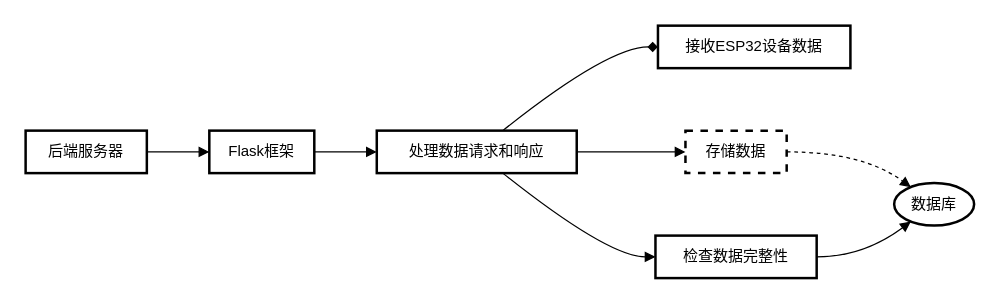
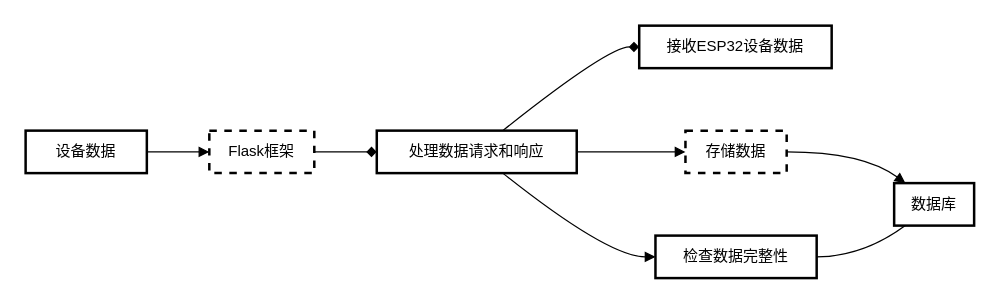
  <mxCell id="0" />
  <mxCell id="1" parent="0" />
- <mxCell id="2" value="后端服务器" style="whiteSpace=wrap;strokeWidth=2;" vertex="1" parent="1"><mxGeometry y="104" width="97" height="34" as="geometry" x="20" /></mxCell>
- <mxCell id="3" value="Flask框架" style="whiteSpace=wrap;strokeWidth=2;" vertex="1" parent="1"><mxGeometry x="167" y="104" width="84" height="34" as="geometry" /></mxCell>
+ <mxCell id="2" value="设备数据" style="whiteSpace=wrap;strokeWidth=2;" vertex="1" parent="1"><mxGeometry y="104" width="97" height="34" as="geometry" x="20" /></mxCell>
+ <mxCell id="3" value="Flask框架" style="whiteSpace=wrap;strokeWidth=2;dashed=1;" vertex="1" parent="1"><mxGeometry x="167" y="104" width="84" height="34" as="geometry" /></mxCell>
  <mxCell id="4" value="处理数据请求和响应" style="whiteSpace=wrap;strokeWidth=2;" vertex="1" parent="1"><mxGeometry x="301" y="104" width="160" height="34" as="geometry" /></mxCell>
- <mxCell id="5" value="接收ESP32设备数据" style="whiteSpace=wrap;strokeWidth=2;" vertex="1" parent="1"><mxGeometry x="526" y="20" width="154" height="34" as="geometry" /></mxCell>
+ <mxCell id="5" value="接收ESP32设备数据" style="whiteSpace=wrap;strokeWidth=2;" vertex="1" parent="1"><mxGeometry x="511" width="154" height="34" as="geometry" y="20" /></mxCell>
  <mxCell id="6" value="存储数据" style="whiteSpace=wrap;strokeWidth=2;dashed=1;" vertex="1" parent="1"><mxGeometry x="548" y="104" width="81" height="34" as="geometry" /></mxCell>
  <mxCell id="7" value="检查数据完整性" style="whiteSpace=wrap;strokeWidth=2;" vertex="1" parent="1"><mxGeometry x="524" y="188" width="129" height="34" as="geometry" /></mxCell>
- <mxCell id="8" value="数据库" style="ellipse;whiteSpace=wrap;strokeWidth=2;" vertex="1" parent="1"><mxGeometry x="715" y="146" width="64" height="34" as="geometry" /></mxCell>
+ <mxCell id="8" value="数据库" style="whiteSpace=wrap;strokeWidth=2;" vertex="1" parent="1"><mxGeometry x="715" y="146" width="64" height="34" as="geometry" /></mxCell>
  <mxCell id="9" value="" style="curved=1;startArrow=none;endArrow=block;exitX=1;exitY=0.5;entryX=0;entryY=0.5;" edge="1" parent="1" source="2" target="3"><mxGeometry relative="1" as="geometry"><Array as="points" /></mxGeometry></mxCell>
- <mxCell id="10" value="" style="curved=1;startArrow=none;endArrow=block;exitX=1;exitY=0.5;entryX=0;entryY=0.5;" edge="1" parent="1" source="3" target="4"><mxGeometry relative="1" as="geometry"><Array as="points" /></mxGeometry></mxCell>
+ <mxCell id="10" value="" style="curved=1;startArrow=none;endArrow=diamond;exitX=1;exitY=0.5;entryX=0;entryY=0.5;" edge="1" parent="1" source="3" target="4"><mxGeometry relative="1" as="geometry"><Array as="points" /></mxGeometry></mxCell>
  <mxCell id="11" value="" style="curved=1;startArrow=none;endArrow=diamond;exitX=0.63;exitY=0;entryX=0;entryY=0.5;" edge="1" parent="1" source="4" target="5"><mxGeometry relative="1" as="geometry"><Array as="points"><mxPoint x="486" y="37" /></Array></mxGeometry></mxCell>
  <mxCell id="12" value="" style="curved=1;startArrow=none;endArrow=block;exitX=1;exitY=0.5;entryX=-0.01;entryY=0.5;" edge="1" parent="1" source="4" target="6"><mxGeometry relative="1" as="geometry"><Array as="points" /></mxGeometry></mxCell>
  <mxCell id="13" value="" style="curved=1;startArrow=none;endArrow=block;exitX=0.63;exitY=1;entryX=0;entryY=0.5;" edge="1" parent="1" source="4" target="7"><mxGeometry relative="1" as="geometry"><Array as="points"><mxPoint x="486" y="205" /></Array></mxGeometry></mxCell>
- <mxCell id="14" value="" style="curved=1;startArrow=none;endArrow=block;exitX=0.99;exitY=0.5;entryX=0.14;entryY=0;dashed=1;" edge="1" parent="1" source="6" target="8"><mxGeometry relative="1" as="geometry"><Array as="points"><mxPoint x="690" y="121" /></Array></mxGeometry></mxCell>
- <mxCell id="15" value="" style="curved=1;startArrow=none;endArrow=block;exitX=1;exitY=0.5;entryX=0.14;entryY=1;" edge="1" parent="1" source="7" target="8"><mxGeometry relative="1" as="geometry"><Array as="points"><mxPoint x="690" y="205" /></Array></mxGeometry></mxCell>
+ <mxCell id="14" value="" style="curved=1;startArrow=none;endArrow=block;exitX=0.99;exitY=0.5;entryX=0.14;entryY=0;" edge="1" parent="1" source="6" target="8"><mxGeometry relative="1" as="geometry"><Array as="points"><mxPoint x="690" y="121" /></Array></mxGeometry></mxCell>
+ <mxCell id="15" value="" style="curved=1;startArrow=none;endArrow=none;exitX=1;exitY=0.5;entryX=0.14;entryY=1;" edge="1" parent="1" source="7" target="8"><mxGeometry relative="1" as="geometry"><Array as="points"><mxPoint x="690" y="205" /></Array></mxGeometry></mxCell>
